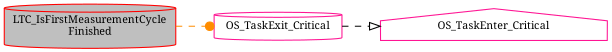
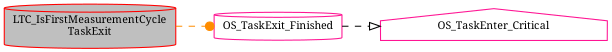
  digraph {
    fontname="Noto Serif"
    rankdir=LR
    node [color=deeppink fillcolor=white fontname="Noto Serif" fontsize=10 shape=cylinder style=filled]
    edge [fontname="Noto Serif" fontsize=10 labelfontname=Helvetica labelfontsize=10 style=dashed]
-   n1 [color=red fillcolor=grey75 fontcolor=black height=0.2 label="LTC_IsFirstMeasurementCycle\lFinished" width=0.4]
-   n2 [height=0.2 label=OS_TaskExit_Critical width=0.4]
+   n1 [color=red fillcolor=grey75 fontcolor=black height=0.2 label="LTC_IsFirstMeasurementCycle\lTaskExit" width=0.4]
+   n2 [height=0.2 label=OS_TaskExit_Finished width=0.4]
    n3 [height=0.2 label=OS_TaskEnter_Critical shape=house width=0.4]
    n1 -> n2 [arrowhead=dot color=darkorange]
    n2 -> n3 [arrowhead=onormal color=black]
  }
